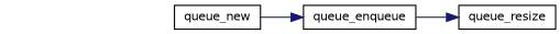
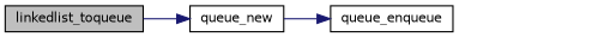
  digraph {
    rankdir=LR
    node [color=black fillcolor=white fontname=Helvetica fontsize=10 shape=record style=filled]
    edge [color=midnightblue fontname=Helvetica fontsize=10 labelfontname=Helvetica labelfontsize=10 style=solid]
+   n1 [fillcolor=grey75 fontcolor=black height=0.2 label=linkedlist_toqueue width=0.4]
    n2 [height=0.2 label=queue_new width=0.4]
    n3 [height=0.2 label=queue_enqueue width=0.4]
-   n4 [height=0.2 label=queue_resize width=0.4]
+   n1 -> n2
    n2 -> n3
-   n3 -> n4
  }
